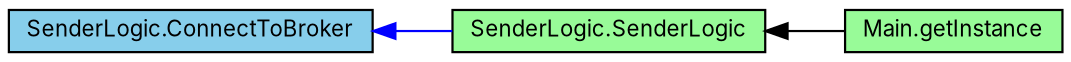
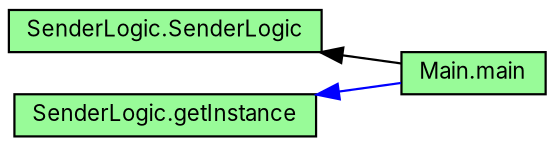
  digraph {
    fontname=Inter
    rankdir=LR
    node [color=black fillcolor=palegreen fontname=Inter fontsize=10 shape=record style=filled]
    edge [color=blue dir=back fontname=Inter fontsize=10 labelfontname=Helvetica labelfontsize=10 style=solid]
-   n1 [fillcolor=skyblue fontcolor=black height=0.2 label="SenderLogic.ConnectToBroker" width=0.4]
    n2 [height=0.2 label="SenderLogic.SenderLogic" width=0.4]
-   n3 [height=0.2 label="Main.getInstance" width=0.4]
-   n1 -> n2
+   n3 [height=0.2 label="Main.main" width=0.4]
+   n4 [height=0.2 label="SenderLogic.getInstance" width=0.4]
    n2 -> n3 [color=black]
+   n4 -> n3
  }
